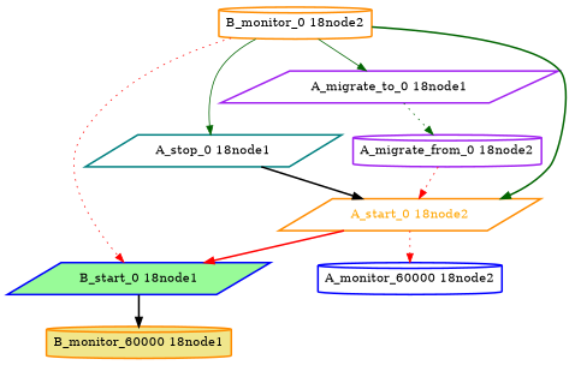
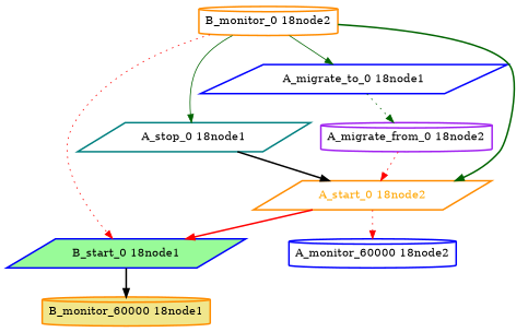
  digraph {
    node [color=darkorange fillcolor=white fontcolor=black shape=cylinder style="bold,filled"]
    edge [color=red style=dotted]
    "A_migrate_from_0 18node2" [color=purple]
    "A_start_0 18node2" [fontcolor=orange shape=parallelogram]
    "A_monitor_60000 18node2" [color=blue]
    "B_start_0 18node1" [color=blue fillcolor=palegreen shape=parallelogram]
    "A_stop_0 18node1" [color=teal shape=parallelogram]
    "B_monitor_60000 18node1" [fillcolor=khaki]
-   "A_migrate_to_0 18node1" [color=purple shape=parallelogram]
+   "A_migrate_to_0 18node1" [color=blue shape=parallelogram]
    n8 [label="B_monitor_0 18node2"]
    "A_migrate_from_0 18node2" -> "A_start_0 18node2"
    "A_start_0 18node2" -> "A_monitor_60000 18node2"
    "A_start_0 18node2" -> "B_start_0 18node1" [style=bold]
    "B_start_0 18node1" -> "B_monitor_60000 18node1" [color=black style=bold]
    "A_stop_0 18node1" -> "A_start_0 18node2" [color=black style=bold]
    "A_migrate_to_0 18node1" -> "A_migrate_from_0 18node2" [color=darkgreen]
    n8 -> "A_start_0 18node2" [color=darkgreen style=bold]
    n8 -> "B_start_0 18node1"
    n8 -> "A_stop_0 18node1" [color=darkgreen style=solid]
    n8 -> "A_migrate_to_0 18node1" [color=darkgreen style=solid]
  }
